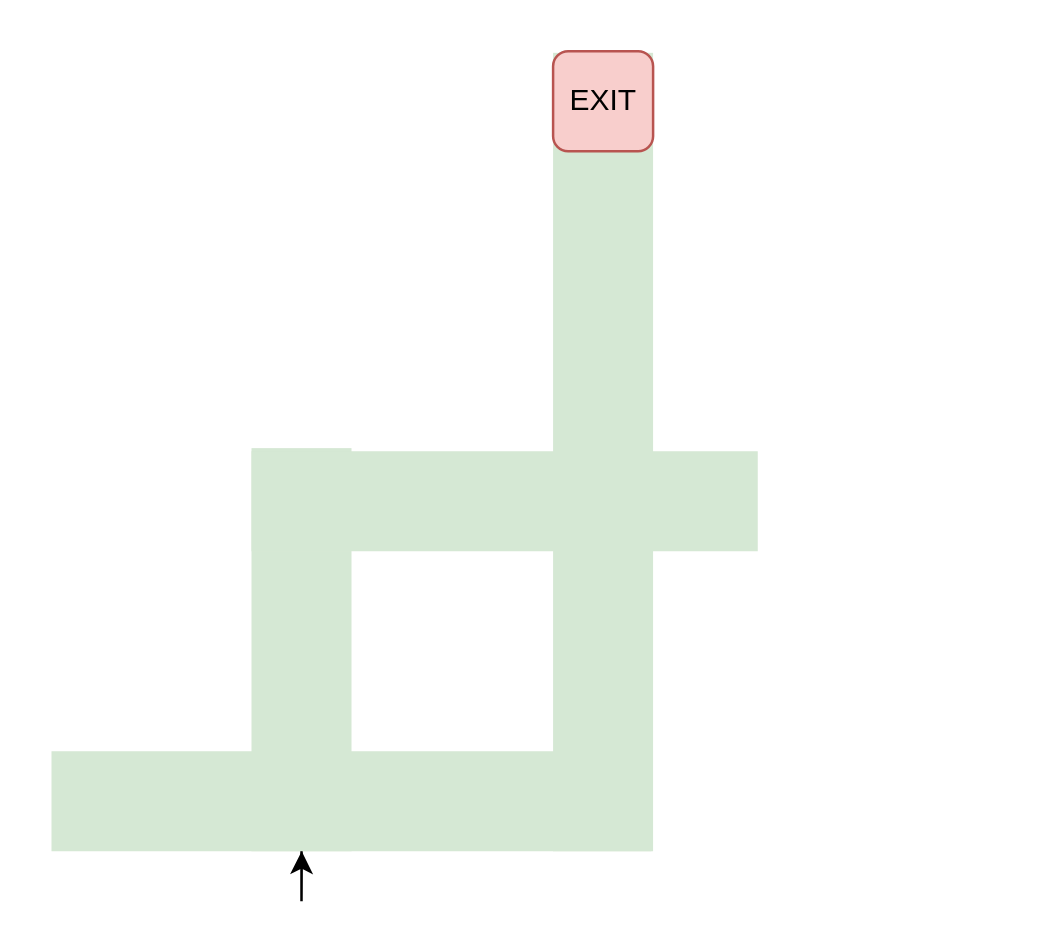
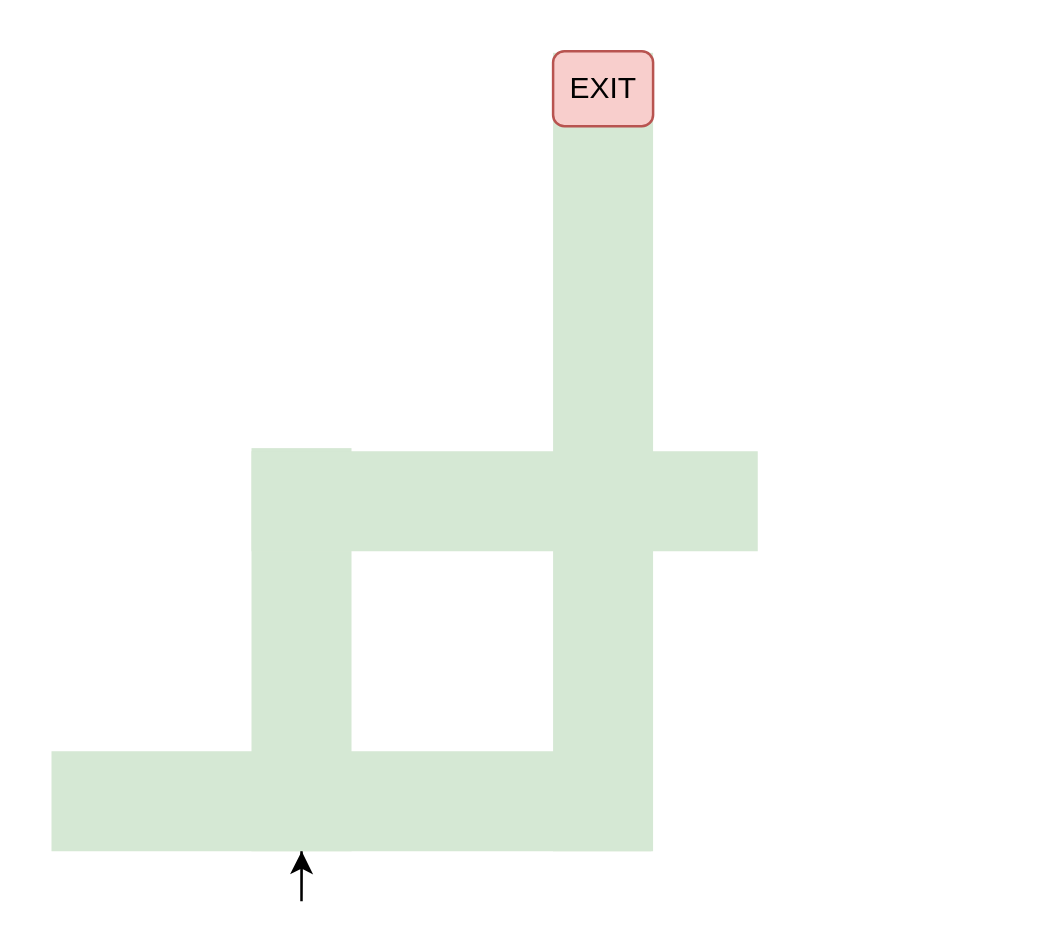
  <mxCell id="0" />
  <mxCell id="1" parent="0" />
  <mxCell id="2" value="" style="rounded=0;whiteSpace=wrap;html=1;fillColor=#d5e8d4;strokeColor=none;" vertex="1" parent="1"><mxGeometry x="20" y="300" width="240" height="40" as="geometry" /></mxCell>
  <mxCell id="3" value="" style="rounded=0;whiteSpace=wrap;html=1;fillColor=#d5e8d4;strokeColor=none;rotation=-90;" vertex="1" parent="1"><mxGeometry x="39.38" y="239.38" width="161.25" height="40" as="geometry" /></mxCell>
  <mxCell id="4" style="edgeStyle=orthogonalEdgeStyle;rounded=0;orthogonalLoop=1;jettySize=auto;html=1;exitX=0;exitY=0.5;exitDx=0;exitDy=0;" edge="1" parent="1" source="3" target="3"><mxGeometry relative="1" as="geometry" /></mxCell>
  <mxCell id="5" value="" style="rounded=0;whiteSpace=wrap;html=1;fillColor=#d5e8d4;strokeColor=none;rotation=-180;" vertex="1" parent="1"><mxGeometry x="100" y="180" width="202.5" height="40" as="geometry" /></mxCell>
  <mxCell id="6" value="" style="rounded=0;whiteSpace=wrap;html=1;fillColor=#d5e8d4;strokeColor=none;rotation=-90;" vertex="1" parent="1"><mxGeometry x="80.95" y="160.32" width="319.37" height="40" as="geometry" /></mxCell>
- <mxCell id="7" value="EXIT" style="rounded=1;whiteSpace=wrap;html=1;fillColor=#f8cecc;strokeColor=#b85450;" vertex="1" parent="1"><mxGeometry x="220.64" y="20" width="40" height="40" as="geometry" /></mxCell>
+ <mxCell id="7" value="EXIT" style="rounded=1;whiteSpace=wrap;html=1;fillColor=#f8cecc;strokeColor=#b85450;" vertex="1" parent="1"><mxGeometry x="220.64" y="20" width="40" height="30" as="geometry" /></mxCell>
